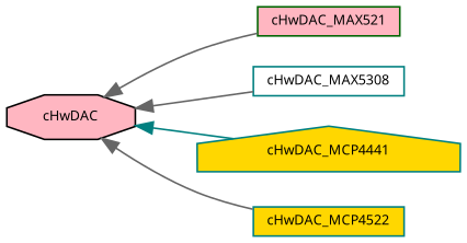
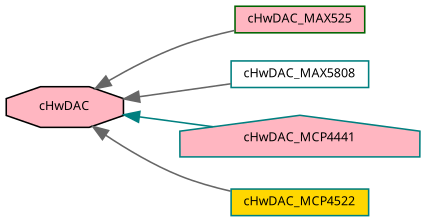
  digraph {
    rankdir=LR
    node [color=teal fillcolor=lightpink fontname=Sans fontsize=8 shape=box style=filled]
    edge [color=gray40 dir=back fontname=Sans fontsize=8 labelfontname=Sans labelfontsize=8 style=solid]
    n1 [color=black height=0.2 label=cHwDAC shape=octagon width=0.4]
-   n2 [color=darkgreen height=0.2 label=cHwDAC_MAX521 width=0.4]
-   n3 [fillcolor=white height=0.2 label=cHwDAC_MAX5308 width=0.4]
-   n4 [fillcolor=gold height=0.2 label=cHwDAC_MCP4441 shape=house width=0.4]
+   n2 [color=darkgreen height=0.2 label=cHwDAC_MAX525 width=0.4]
+   n3 [fillcolor=white height=0.2 label=cHwDAC_MAX5808 width=0.4]
+   n4 [height=0.2 label=cHwDAC_MCP4441 shape=house width=0.4]
    n5 [fillcolor=gold height=0.2 label=cHwDAC_MCP4522 width=0.4]
    n1 -> n2
    n1 -> n3
    n1 -> n4 [color=teal]
    n1 -> n5
  }
